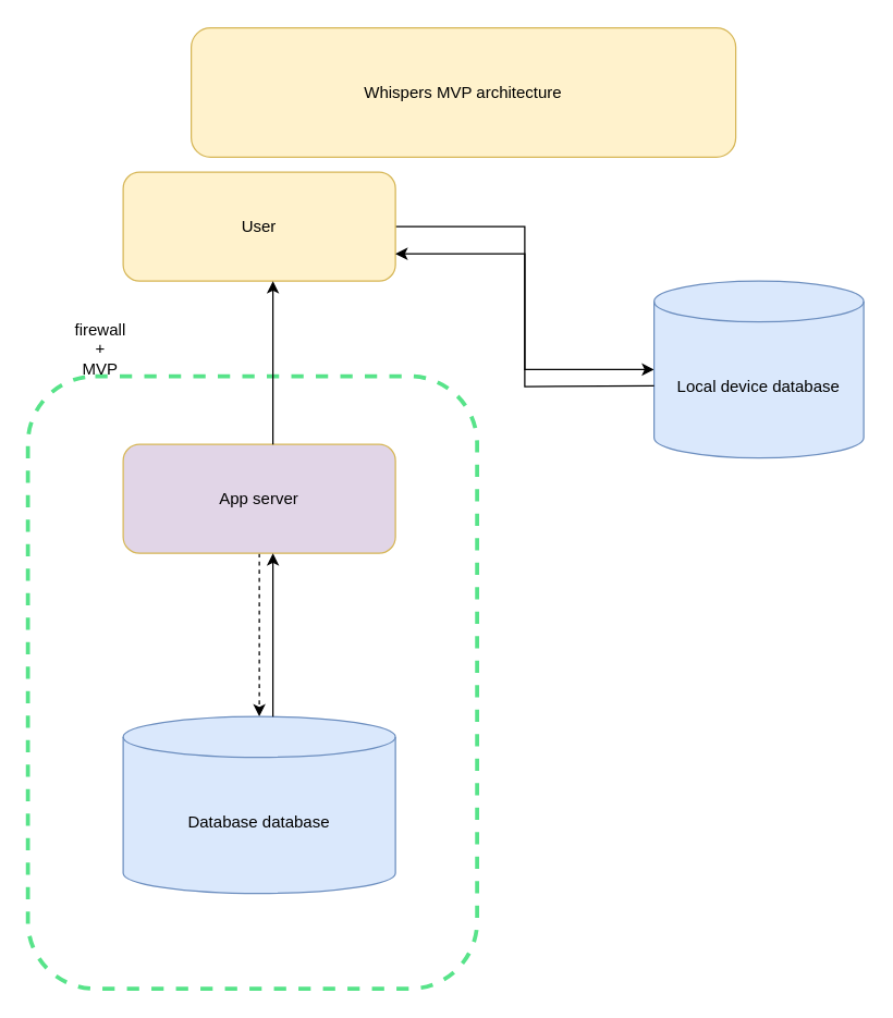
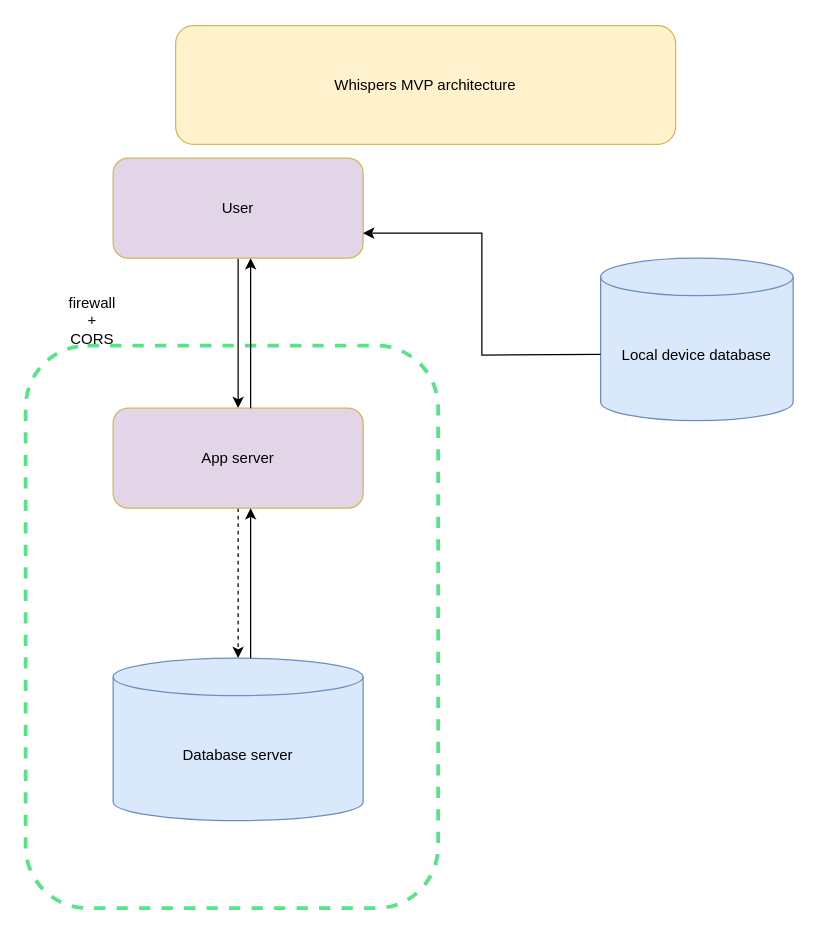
  <mxCell id="0" />
  <mxCell id="1" parent="0" />
  <mxCell id="2" value="" style="rounded=1;whiteSpace=wrap;html=1;dashed=1;strokeColor=#57e389;strokeWidth=3;" vertex="1" parent="1"><mxGeometry x="20" y="276" width="330" height="450" as="geometry" /></mxCell>
- <mxCell id="4" style="edgeStyle=orthogonalEdgeStyle;rounded=0;orthogonalLoop=1;jettySize=auto;html=1;" edge="1" parent="1" source="5" target="11"><mxGeometry relative="1" as="geometry" /></mxCell>
- <mxCell id="5" value="&lt;div&gt;User&lt;/div&gt;" style="rounded=1;whiteSpace=wrap;html=1;fillColor=#fff2cc;strokeColor=#d6b656;" vertex="1" parent="1"><mxGeometry x="90" y="126" width="200" height="80" as="geometry" /></mxCell>
+ <mxCell id="3" value="" style="edgeStyle=orthogonalEdgeStyle;rounded=0;orthogonalLoop=1;jettySize=auto;html=1;" edge="1" parent="1" source="5" target="7"><mxGeometry relative="1" as="geometry" /></mxCell>
+ <mxCell id="5" value="&lt;div&gt;User&lt;/div&gt;" style="rounded=1;whiteSpace=wrap;html=1;fillColor=#e1d5e7;strokeColor=#d6b656;" vertex="1" parent="1"><mxGeometry x="90" y="126" width="200" height="80" as="geometry" /></mxCell>
  <mxCell id="6" style="edgeStyle=orthogonalEdgeStyle;rounded=0;orthogonalLoop=1;jettySize=auto;html=1;dashed=1;" edge="1" parent="1" source="7" target="8"><mxGeometry relative="1" as="geometry" /></mxCell>
  <mxCell id="7" value="App server" style="whiteSpace=wrap;html=1;rounded=1;fillColor=#e1d5e7;strokeColor=#d6b656;" vertex="1" parent="1"><mxGeometry x="90" y="326" width="200" height="80" as="geometry" /></mxCell>
- <mxCell id="8" value="Database database" style="shape=cylinder3;whiteSpace=wrap;html=1;boundedLbl=1;backgroundOutline=1;size=15;fillColor=#dae8fc;strokeColor=#6c8ebf;" vertex="1" parent="1"><mxGeometry x="90" y="526" width="200" height="130" as="geometry" /></mxCell>
+ <mxCell id="8" value="Database server" style="shape=cylinder3;whiteSpace=wrap;html=1;boundedLbl=1;backgroundOutline=1;size=15;fillColor=#dae8fc;strokeColor=#6c8ebf;" vertex="1" parent="1"><mxGeometry x="90" y="526" width="200" height="130" as="geometry" /></mxCell>
  <mxCell id="9" value="" style="edgeStyle=orthogonalEdgeStyle;rounded=0;orthogonalLoop=1;jettySize=auto;html=1;" edge="1" parent="1"><mxGeometry relative="1" as="geometry"><mxPoint x="200" y="326" as="sourcePoint" /><mxPoint x="200" y="206" as="targetPoint" /></mxGeometry></mxCell>
  <mxCell id="10" style="edgeStyle=orthogonalEdgeStyle;rounded=0;orthogonalLoop=1;jettySize=auto;html=1;" edge="1" parent="1"><mxGeometry relative="1" as="geometry"><mxPoint x="200" y="526" as="sourcePoint" /><mxPoint x="200" y="406" as="targetPoint" /></mxGeometry></mxCell>
  <mxCell id="11" value="Local device database" style="shape=cylinder3;whiteSpace=wrap;html=1;boundedLbl=1;backgroundOutline=1;size=15;fillColor=#dae8fc;strokeColor=#6c8ebf;" vertex="1" parent="1"><mxGeometry x="480" y="206" width="154" height="130" as="geometry" /></mxCell>
  <mxCell id="12" style="edgeStyle=orthogonalEdgeStyle;rounded=0;orthogonalLoop=1;jettySize=auto;html=1;entryX=1;entryY=0.75;entryDx=0;entryDy=0;" edge="1" parent="1" target="5"><mxGeometry relative="1" as="geometry"><mxPoint x="480" y="283" as="sourcePoint" /><mxPoint x="286" y="186" as="targetPoint" /></mxGeometry></mxCell>
  <mxCell id="13" value="Whispers MVP architecture" style="rounded=1;whiteSpace=wrap;html=1;fillColor=#fff2cc;strokeColor=#d6b656;" vertex="1" parent="1"><mxGeometry x="140" y="20" width="400" height="95" as="geometry" /></mxCell>
- <mxCell id="14" value="&lt;div&gt;firewall&lt;/div&gt;&lt;div&gt;+&lt;/div&gt;&lt;div&gt;MVP&lt;br&gt;&lt;/div&gt;" style="text;html=1;align=center;verticalAlign=middle;resizable=0;points=[];autosize=1;strokeColor=none;fillColor=none;" vertex="1" parent="1"><mxGeometry x="43" y="226" width="60" height="60" as="geometry" /></mxCell>
+ <mxCell id="14" value="&lt;div&gt;firewall&lt;/div&gt;&lt;div&gt;+&lt;/div&gt;&lt;div&gt;CORS&lt;br&gt;&lt;/div&gt;" style="text;html=1;align=center;verticalAlign=middle;resizable=0;points=[];autosize=1;strokeColor=none;fillColor=none;" vertex="1" parent="1"><mxGeometry x="43" y="226" width="60" height="60" as="geometry" /></mxCell>
